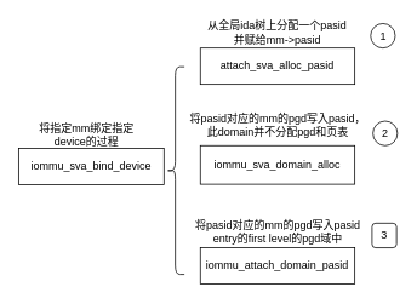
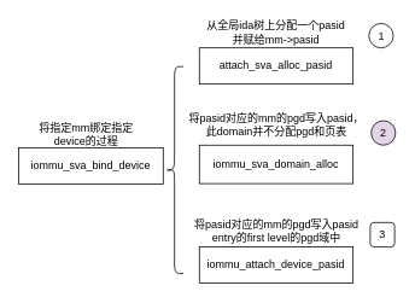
  <mxCell id="0" />
  <mxCell id="1" parent="0" />
  <mxCell id="2" value="iommu_sva_bind_device" style="rounded=0;whiteSpace=wrap;html=1;" vertex="1" parent="1"><mxGeometry x="20" y="162.5" width="160" height="40" as="geometry" /></mxCell>
  <mxCell id="3" value="attach_sva_alloc_pasid" style="rounded=0;whiteSpace=wrap;html=1;" vertex="1" parent="1"><mxGeometry x="220" y="52" width="170" height="40" as="geometry" /></mxCell>
  <mxCell id="4" value="iommu_sva_domain_alloc" style="rounded=0;whiteSpace=wrap;html=1;" vertex="1" parent="1"><mxGeometry x="220" y="159.5" width="170" height="42.5" as="geometry" /></mxCell>
- <mxCell id="5" value="iommu_attach_domain_pasid" style="rounded=0;whiteSpace=wrap;html=1;" vertex="1" parent="1"><mxGeometry x="220" y="272" width="170" height="40" as="geometry" /></mxCell>
+ <mxCell id="5" value="iommu_attach_device_pasid" style="rounded=0;whiteSpace=wrap;html=1;" vertex="1" parent="1"><mxGeometry x="220" y="272" width="170" height="40" as="geometry" /></mxCell>
  <mxCell id="6" value="从全局ida树上分配一个pasid&lt;br&gt;并赋给mm-&amp;gt;pasid" style="text;html=1;strokeColor=none;fillColor=none;align=center;verticalAlign=middle;whiteSpace=wrap;rounded=0;" vertex="1" parent="1"><mxGeometry x="220" y="20" width="170" height="30" as="geometry" /></mxCell>
  <mxCell id="7" value="将pasid对应的mm的pgd写入pasid，此domain并不分配pgd和页表" style="text;html=1;strokeColor=none;fillColor=none;align=center;verticalAlign=middle;whiteSpace=wrap;rounded=0;" vertex="1" parent="1"><mxGeometry x="202.5" y="122" width="205" height="30" as="geometry" /></mxCell>
  <mxCell id="8" value="将pasid对应的mm的pgd写入pasid entry的first level的pgd域中" style="text;html=1;strokeColor=none;fillColor=none;align=center;verticalAlign=middle;whiteSpace=wrap;rounded=0;" vertex="1" parent="1"><mxGeometry x="202.5" y="240" width="205" height="30" as="geometry" /></mxCell>
  <mxCell id="9" value="1" style="ellipse;whiteSpace=wrap;html=1;aspect=fixed;" vertex="1" parent="1"><mxGeometry x="407.5" y="25" width="27" height="27" as="geometry" /></mxCell>
- <mxCell id="10" value="2" style="ellipse;whiteSpace=wrap;html=1;aspect=fixed;" vertex="1" parent="1"><mxGeometry x="410" y="132.5" width="27" height="27" as="geometry" /></mxCell>
+ <mxCell id="10" value="2" style="ellipse;whiteSpace=wrap;html=1;aspect=fixed;fillColor=#e1d5e7;" vertex="1" parent="1"><mxGeometry x="410" y="132.5" width="27" height="27" as="geometry" /></mxCell>
  <mxCell id="11" value="3" style="whiteSpace=wrap;html=1;aspect=fixed;rounded=1;" vertex="1" parent="1"><mxGeometry x="409" y="245" width="27" height="27" as="geometry" /></mxCell>
  <mxCell id="12" value="" style="shape=curlyBracket;whiteSpace=wrap;html=1;rounded=1;" vertex="1" parent="1"><mxGeometry x="182.5" y="72.63" width="20" height="228.75" as="geometry" /></mxCell>
  <mxCell id="13" value="将指定mm绑定指定device的过程" style="text;html=1;strokeColor=none;fillColor=none;align=center;verticalAlign=middle;whiteSpace=wrap;rounded=0;" vertex="1" parent="1"><mxGeometry x="30" y="132.5" width="130" height="30" as="geometry" /></mxCell>
